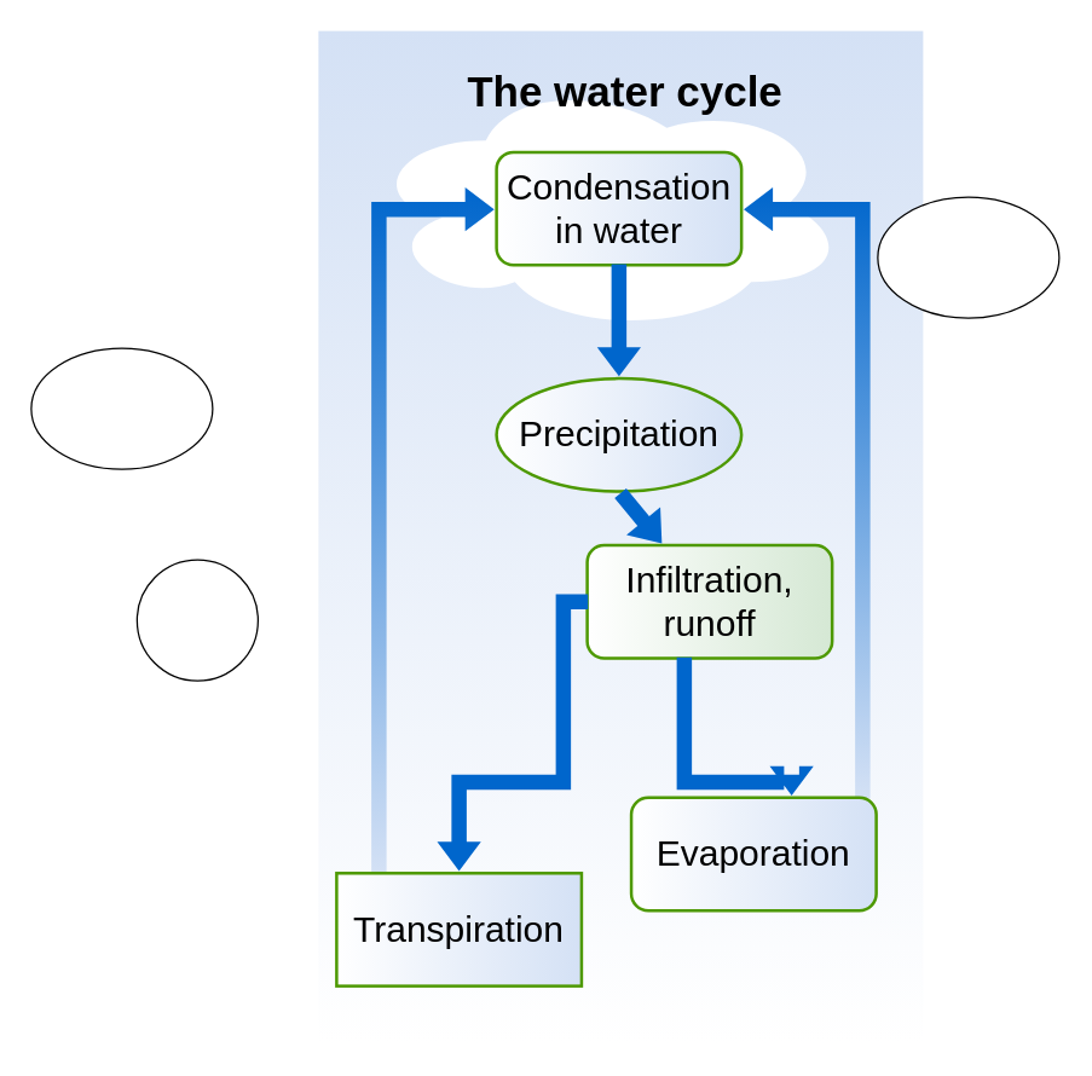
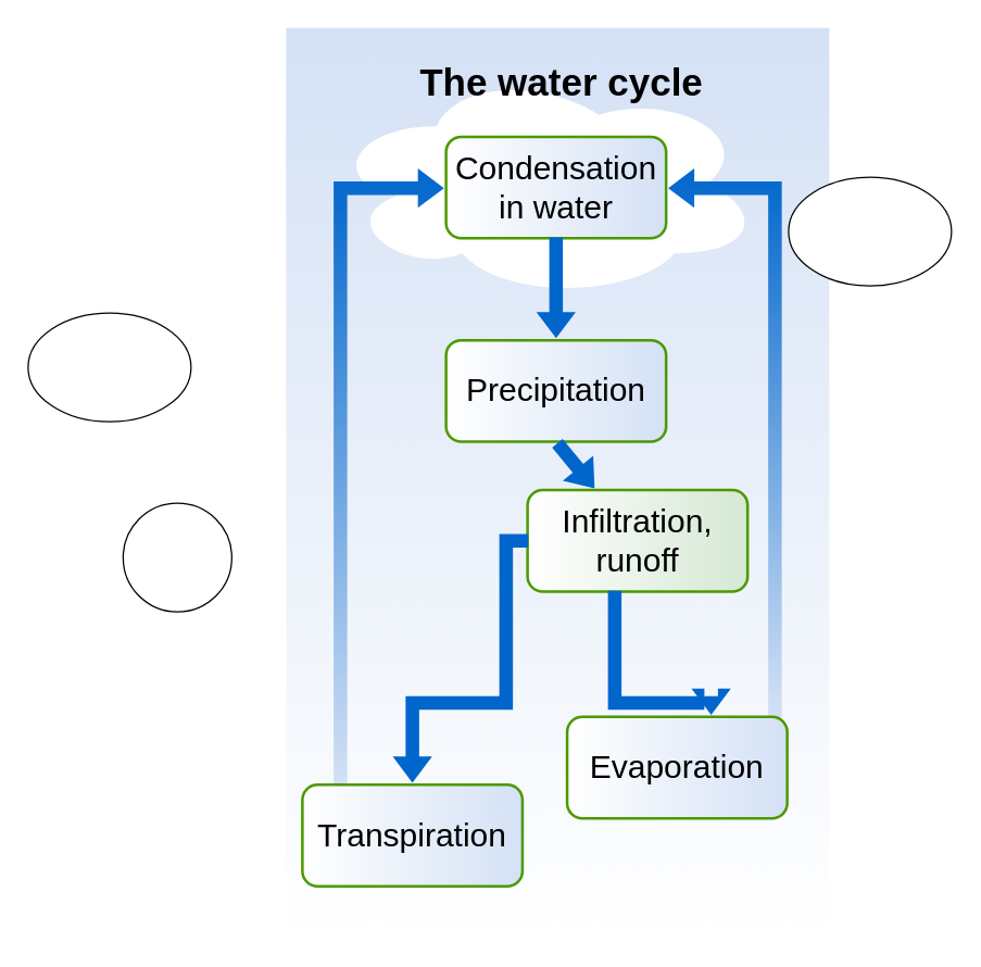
  <mxCell id="0" />
  <mxCell id="1" parent="0" />
  <mxCell id="2" value="" style="whiteSpace=wrap;html=1;shadow=0;strokeWidth=4;fillColor=#D4E1F5;fontSize=16;align=center;gradientColor=#ffffff;strokeColor=none;" parent="1" vertex="1"><mxGeometry x="210" y="20" width="400" height="670" as="geometry" /></mxCell>
  <mxCell id="3" value="" style="ellipse;shape=cloud;whiteSpace=wrap;html=1;shadow=0;strokeWidth=4;fillColor=#FFFFFF;gradientColor=#ffffff;fontSize=16;align=center;strokeColor=none;" parent="1" vertex="1"><mxGeometry x="241" y="50" width="319" height="170" as="geometry" /></mxCell>
  <mxCell id="4" style="edgeStyle=orthogonalEdgeStyle;rounded=0;html=1;shadow=0;endArrow=blockThin;endFill=1;jettySize=auto;orthogonalLoop=1;strokeWidth=3;fontFamily=Helvetica;fontSize=18;align=center;shape=flexArrow;strokeColor=none;fillColor=#0066CC;endWidth=16;endSize=5.42;width=8;sourcePerimeterSpacing=-2;gradientColor=#D4E1F5;" parent="1" source="13" target="7" edge="1"><mxGeometry x="223.325" y="365.533" as="geometry"><mxPoint x="462" y="483" as="sourcePoint" /><mxPoint x="533" y="587.333" as="targetPoint" /><Array as="points"><mxPoint x="570" y="138" /></Array></mxGeometry></mxCell>
  <mxCell id="5" style="edgeStyle=orthogonalEdgeStyle;rounded=0;html=1;shadow=0;endArrow=blockThin;endFill=1;jettySize=auto;orthogonalLoop=1;strokeWidth=3;fontFamily=Helvetica;fontSize=18;align=center;shape=flexArrow;strokeColor=none;fillColor=#0066CC;endWidth=16;endSize=5.42;width=8;sourcePerimeterSpacing=-2;gradientColor=#D4E1F5;" parent="1" source="12" target="7" edge="1"><mxGeometry x="233.325" y="375.533" as="geometry"><mxPoint x="580" y="589.333" as="sourcePoint" /><mxPoint x="499.821" y="148" as="targetPoint" /><Array as="points"><mxPoint x="250" y="138" /></Array></mxGeometry></mxCell>
  <mxCell id="6" value="The water cycle" style="text;html=1;strokeColor=none;fillColor=none;align=center;verticalAlign=middle;whiteSpace=wrap;overflow=hidden;shadow=0;fontSize=28;fontStyle=1;fontFamily=Helvetica;" parent="1" vertex="1"><mxGeometry x="283" y="40" width="260" height="40" as="geometry" /></mxCell>
  <mxCell id="7" value="Condensation&lt;br&gt;in water" style="rounded=1;whiteSpace=wrap;html=1;shadow=0;strokeWidth=2;fillColor=#D4E1F5;gradientColor=#ffffff;fontFamily=Helvetica;fontSize=24;align=center;strokeColor=#4D9900;gradientDirection=west;" parent="1" vertex="1"><mxGeometry x="327.786" y="100.222" width="162.036" height="74.667" as="geometry" /></mxCell>
- <mxCell id="8" value="Precipitation" style="ellipse;whiteSpace=wrap;html=1;shadow=0;strokeWidth=2;fillColor=#D4E1F5;gradientColor=#ffffff;fontFamily=Helvetica;fontSize=24;align=center;strokeColor=#4D9900;gradientDirection=west;" parent="1" vertex="1"><mxGeometry x="327.786" y="250" width="162.036" height="74.667" as="geometry" /></mxCell>
+ <mxCell id="8" value="Precipitation" style="rounded=1;whiteSpace=wrap;html=1;shadow=0;strokeWidth=2;fillColor=#D4E1F5;gradientColor=#ffffff;fontFamily=Helvetica;fontSize=24;align=center;strokeColor=#4D9900;gradientDirection=west;" parent="1" vertex="1"><mxGeometry x="327.786" y="250" width="162.036" height="74.667" as="geometry" /></mxCell>
  <mxCell id="9" style="edgeStyle=none;rounded=0;html=1;shadow=0;endArrow=blockThin;endFill=1;jettySize=auto;orthogonalLoop=1;strokeWidth=3;fontFamily=Helvetica;fontSize=18;align=center;shape=flexArrow;strokeColor=none;fillColor=#0066CC;endWidth=16;endSize=5.42;width=8;sourcePerimeterSpacing=-2;dashed=1;" parent="1" source="7" target="8" edge="1"><mxGeometry relative="1" as="geometry" /></mxCell>
  <mxCell id="10" value="Infiltration,&lt;br&gt;runoff" style="rounded=1;whiteSpace=wrap;html=1;shadow=0;strokeWidth=2;fillColor=#D5E8D4;gradientColor=#ffffff;fontFamily=Helvetica;fontSize=24;align=center;strokeColor=#4D9900;gradientDirection=west;" parent="1" vertex="1"><mxGeometry x="387.786" y="360.333" width="162.036" height="74.667" as="geometry" /></mxCell>
  <mxCell id="11" style="edgeStyle=none;rounded=0;html=1;shadow=0;endArrow=blockThin;endFill=1;jettySize=auto;orthogonalLoop=1;strokeWidth=3;fontFamily=Helvetica;fontSize=18;align=center;shape=flexArrow;strokeColor=none;fillColor=#0066CC;endWidth=16;endSize=5.42;width=8;sourcePerimeterSpacing=-2;exitX=0.5;exitY=1;" parent="1" source="8" target="10" edge="1"><mxGeometry x="191.325" y="358.533" as="geometry"><mxPoint x="401.325" y="378.533" as="sourcePoint" /><mxPoint x="408.804" y="410.889" as="targetPoint" /></mxGeometry></mxCell>
- <mxCell id="12" value="Transpiration" style="whiteSpace=wrap;html=1;shadow=0;strokeWidth=2;fillColor=#D4E1F5;gradientColor=#ffffff;fontFamily=Helvetica;fontSize=24;align=center;strokeColor=#4D9900;gradientDirection=west;rounded=0;" parent="1" vertex="1"><mxGeometry x="222" y="577.333" width="162.036" height="74.667" as="geometry" /></mxCell>
+ <mxCell id="12" value="Transpiration" style="rounded=1;whiteSpace=wrap;html=1;shadow=0;strokeWidth=2;fillColor=#D4E1F5;gradientColor=#ffffff;fontFamily=Helvetica;fontSize=24;align=center;strokeColor=#4D9900;gradientDirection=west;" parent="1" vertex="1"><mxGeometry x="222" y="577.333" width="162.036" height="74.667" as="geometry" /></mxCell>
  <mxCell id="13" value="Evaporation" style="rounded=1;whiteSpace=wrap;html=1;shadow=0;strokeWidth=2;fillColor=#D4E1F5;gradientColor=#ffffff;fontFamily=Helvetica;fontSize=24;align=center;strokeColor=#4D9900;gradientDirection=west;" parent="1" vertex="1"><mxGeometry x="416.964" y="527.333" width="162.036" height="74.667" as="geometry" /></mxCell>
  <mxCell id="14" style="edgeStyle=orthogonalEdgeStyle;rounded=0;html=1;shadow=0;endArrow=blockThin;endFill=1;jettySize=auto;orthogonalLoop=1;strokeWidth=3;fontFamily=Helvetica;fontSize=18;align=center;shape=flexArrow;strokeColor=none;fillColor=#0066CC;endWidth=16;endSize=5.42;width=8;sourcePerimeterSpacing=-2;" parent="1" source="10" target="12" edge="1"><mxGeometry x="203.325" y="345.533" as="geometry"><mxPoint x="421" y="336" as="sourcePoint" /><mxPoint x="420.869" y="410.333" as="targetPoint" /><Array as="points"><mxPoint x="372" y="517" /><mxPoint x="303" y="517" /></Array></mxGeometry></mxCell>
  <mxCell id="15" style="edgeStyle=orthogonalEdgeStyle;rounded=0;html=1;shadow=0;endArrow=blockThin;endFill=1;jettySize=auto;orthogonalLoop=1;strokeWidth=3;fontFamily=Helvetica;fontSize=18;align=center;shape=flexArrow;strokeColor=none;fillColor=#0066CC;endWidth=16;endSize=5.42;width=8;sourcePerimeterSpacing=-2;" parent="1" source="10" target="13" edge="1"><mxGeometry x="213.325" y="355.533" as="geometry"><mxPoint x="382" y="483" as="sourcePoint" /><mxPoint x="313" y="587.333" as="targetPoint" /><Array as="points"><mxPoint x="452" y="517" /><mxPoint x="523" y="517" /></Array></mxGeometry></mxCell>
  <mxCell id="16" value="" style="ellipse;whiteSpace=wrap;html=1;" parent="1" vertex="1"><mxGeometry x="20" y="230" width="120" height="80" as="geometry" /></mxCell>
  <mxCell id="17" value="" style="ellipse;whiteSpace=wrap;html=1;aspect=fixed;" parent="1" vertex="1"><mxGeometry x="90" y="370" width="80" height="80" as="geometry" /></mxCell>
  <mxCell id="18" value="" style="ellipse;whiteSpace=wrap;html=1;" parent="1" vertex="1"><mxGeometry x="580" y="130" width="120" height="80" as="geometry" /></mxCell>
